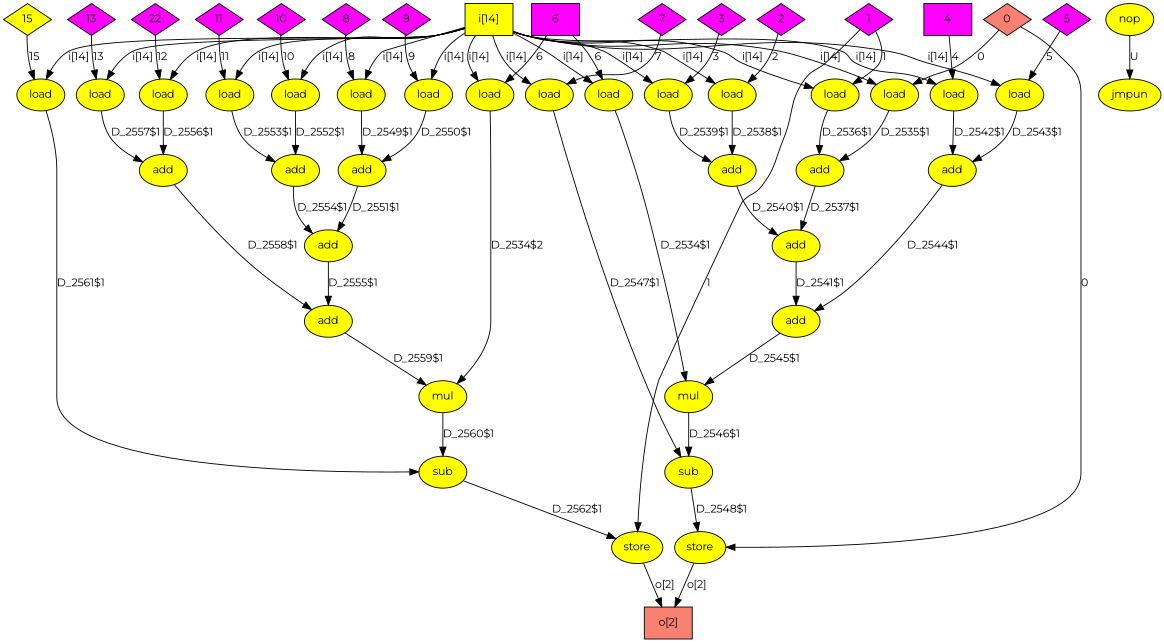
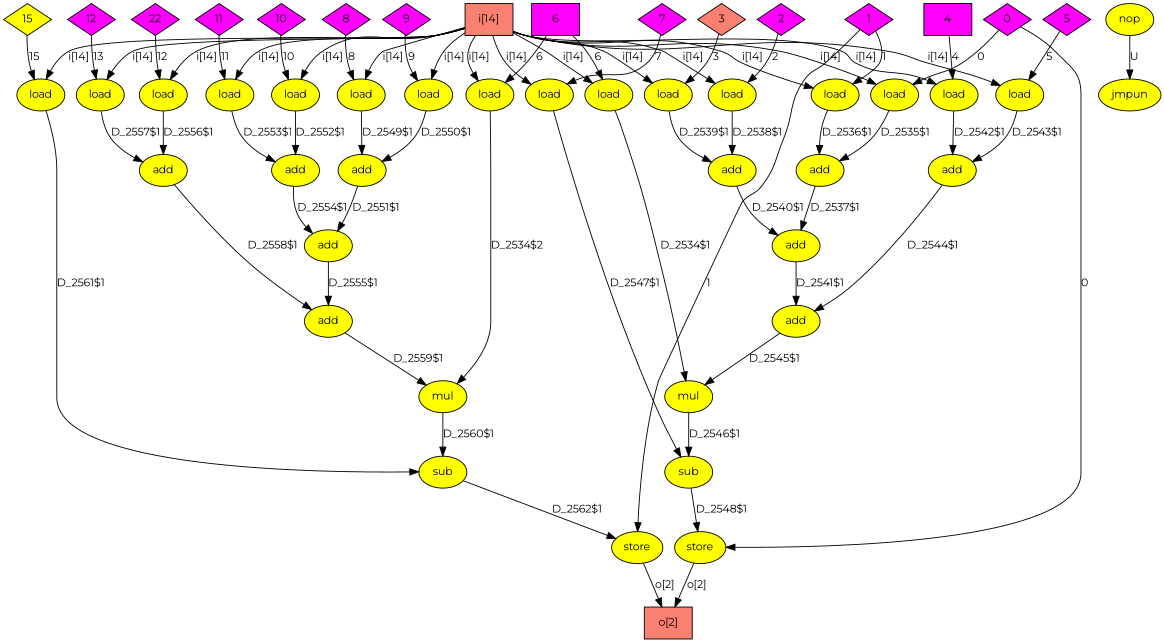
  digraph {
    fontname=Montserrat
    nodesep=0.175
    rankdir=TB
    node [argix=-1 dataspec=na fillcolor=yellow fontname=Montserrat fontsize=12 ntype=operation shape=ellipse style=filled]
    edge [argix=-1 dataspec=s32 etype=D fontname=Montserrat fontsize=12 order=1 vtype=localvar]
    n1 [label=add]
    n2 [label=add]
    n3 [label=mul]
    n4 [label=sub]
    n5 [label=add]
    n6 [label=add]
    n7 [label=add]
    n8 [label=add]
    n9 [label=mul]
    n10 [label=add]
    n11 [label=sub]
    n12 [label=add]
    n13 [label=add]
    n14 [label=add]
-   n15 [dataspec=s32 fillcolor=salmon label=0 ntype=constant shape=diamond]
+   n15 [dataspec=s32 fillcolor=magenta label=0 ntype=constant shape=diamond]
    n16 [label=load]
    n17 [label=store]
    n18 [dataspec=s32 fillcolor=salmon label="o[2]" ntype=hwelem shape=box]
    n19 [dataspec=s32 fillcolor=magenta label=1 ntype=constant shape=diamond]
    n20 [label=load]
    n21 [label=store]
    n22 [dataspec=s32 fillcolor=magenta label=10 ntype=constant shape=diamond]
    n23 [label=load]
    n24 [dataspec=s32 fillcolor=magenta label=11 ntype=constant shape=diamond]
    n25 [label=load]
    n26 [dataspec=s32 fillcolor=magenta label=22 ntype=constant shape=diamond]
    n27 [label=load]
-   n28 [dataspec=s32 fillcolor=magenta label=13 ntype=constant shape=diamond]
+   n28 [dataspec=s32 fillcolor=magenta label=12 ntype=constant shape=diamond]
    n29 [label=load]
    n30 [dataspec=s32 label=15 ntype=constant shape=diamond]
    n31 [label=load]
    n32 [dataspec=s32 fillcolor=magenta label=2 ntype=constant shape=diamond]
    n33 [label=load]
-   n34 [dataspec=s32 fillcolor=magenta label=3 ntype=constant shape=diamond]
+   n34 [dataspec=s32 fillcolor=salmon label=3 ntype=constant shape=diamond]
    n35 [label=load]
    n36 [dataspec=s32 fillcolor=magenta label=4 ntype=constant shape=box]
    n37 [label=load]
    n38 [dataspec=s32 fillcolor=magenta label=5 ntype=constant shape=diamond]
    n39 [label=load]
    n40 [dataspec=s32 fillcolor=magenta label=6 ntype=constant shape=box]
    n41 [label=load]
    n42 [label=load]
    n43 [dataspec=s32 fillcolor=magenta label=7 ntype=constant shape=diamond]
    n44 [label=load]
    n45 [dataspec=s32 fillcolor=magenta label=8 ntype=constant shape=diamond]
    n46 [label=load]
    n47 [dataspec=s32 fillcolor=magenta label=9 ntype=constant shape=diamond]
    n48 [label=load]
-   n49 [dataspec=s32 label="i[14]" ntype=hwelem shape=box]
+   n49 [dataspec=s32 fillcolor=salmon label="i[14]" ntype=hwelem shape=box]
    n50 [label=jmpun]
    n51 [label=nop]
    n1 -> n2 [label="D_2544$1" order=2]
    n2 -> n3 [label="D_2545$1" order=2]
    n3 -> n4 [label="D_2546$1"]
    n4 -> n17 [label="D_2548$1"]
    n5 -> n6 [label="D_2551$1"]
    n6 -> n7 [label="D_2555$1"]
    n7 -> n9 [label="D_2559$1" order=2]
    n8 -> n6 [label="D_2554$1" order=2]
    n9 -> n11 [label="D_2560$1"]
    n10 -> n7 [label="D_2558$1" order=2]
    n11 -> n21 [label="D_2562$1"]
    n12 -> n13 [label="D_2537$1"]
    n13 -> n2 [label="D_2541$1"]
    n14 -> n13 [label="D_2540$1" order=2]
    n15 -> n16 [label=0 order=2 vtype=globalvar]
    n15 -> n17 [label=0 order=2 vtype=globalvar]
    n16 -> n12 [label="D_2535$1"]
    n17 -> n18 [label="o[2]"]
    n19 -> n20 [label=1 order=2 vtype=globalvar]
    n19 -> n21 [label=1 order=2 vtype=globalvar]
    n20 -> n12 [label="D_2536$1" order=2]
    n21 -> n18 [label="o[2]"]
    n22 -> n23 [label=10 order=2 vtype=globalvar]
    n23 -> n8 [label="D_2552$1"]
    n24 -> n25 [label=11 order=2 vtype=globalvar]
    n25 -> n8 [label="D_2553$1" order=2]
    n26 -> n27 [label=12 order=2 vtype=globalvar]
    n27 -> n10 [label="D_2556$1"]
    n28 -> n29 [label=13 order=2 vtype=globalvar]
    n29 -> n10 [label="D_2557$1" order=2]
    n30 -> n31 [label=15 order=2 vtype=globalvar]
    n31 -> n11 [label="D_2561$1" order=2]
    n32 -> n33 [label=2 order=2 vtype=globalvar]
    n33 -> n14 [label="D_2538$1"]
    n34 -> n35 [label=3 order=2 vtype=globalvar]
    n35 -> n14 [label="D_2539$1" order=2]
    n36 -> n37 [label=4 order=2 vtype=globalvar]
    n37 -> n1 [label="D_2542$1"]
    n38 -> n39 [label=5 order=2 vtype=globalvar]
    n39 -> n1 [label="D_2543$1" order=2]
    n40 -> n41 [label=6 order=2 vtype=globalvar]
    n40 -> n42 [label=6 order=2 vtype=globalvar]
    n41 -> n3 [label="D_2534$1"]
    n42 -> n9 [label="D_2534$2"]
    n43 -> n44 [label=7 order=2 vtype=globalvar]
    n44 -> n4 [label="D_2547$1" order=2]
    n45 -> n46 [label=8 order=2 vtype=globalvar]
    n46 -> n5 [label="D_2549$1"]
    n47 -> n48 [label=9 order=2 vtype=globalvar]
    n48 -> n5 [label="D_2550$1" order=2]
    n49 -> n16 [label="i[14]"]
    n49 -> n20 [label="i[14]"]
    n49 -> n23 [label="i[14]"]
    n49 -> n25 [label="i[14]"]
    n49 -> n27 [label="i[14]"]
    n49 -> n29 [label="i[14]"]
    n49 -> n31 [label="i[14]"]
    n49 -> n33 [label="i[14]"]
    n49 -> n35 [label="i[14]"]
    n49 -> n37 [label="i[14]"]
    n49 -> n39 [label="i[14]"]
    n49 -> n41 [label="i[14]"]
    n49 -> n42 [label="i[14]"]
    n49 -> n44 [label="i[14]"]
    n49 -> n46 [label="i[14]"]
    n49 -> n48 [label="i[14]"]
    n51 -> n50 [dataspec=u1 etype=U label=U vtype=""]
  }
